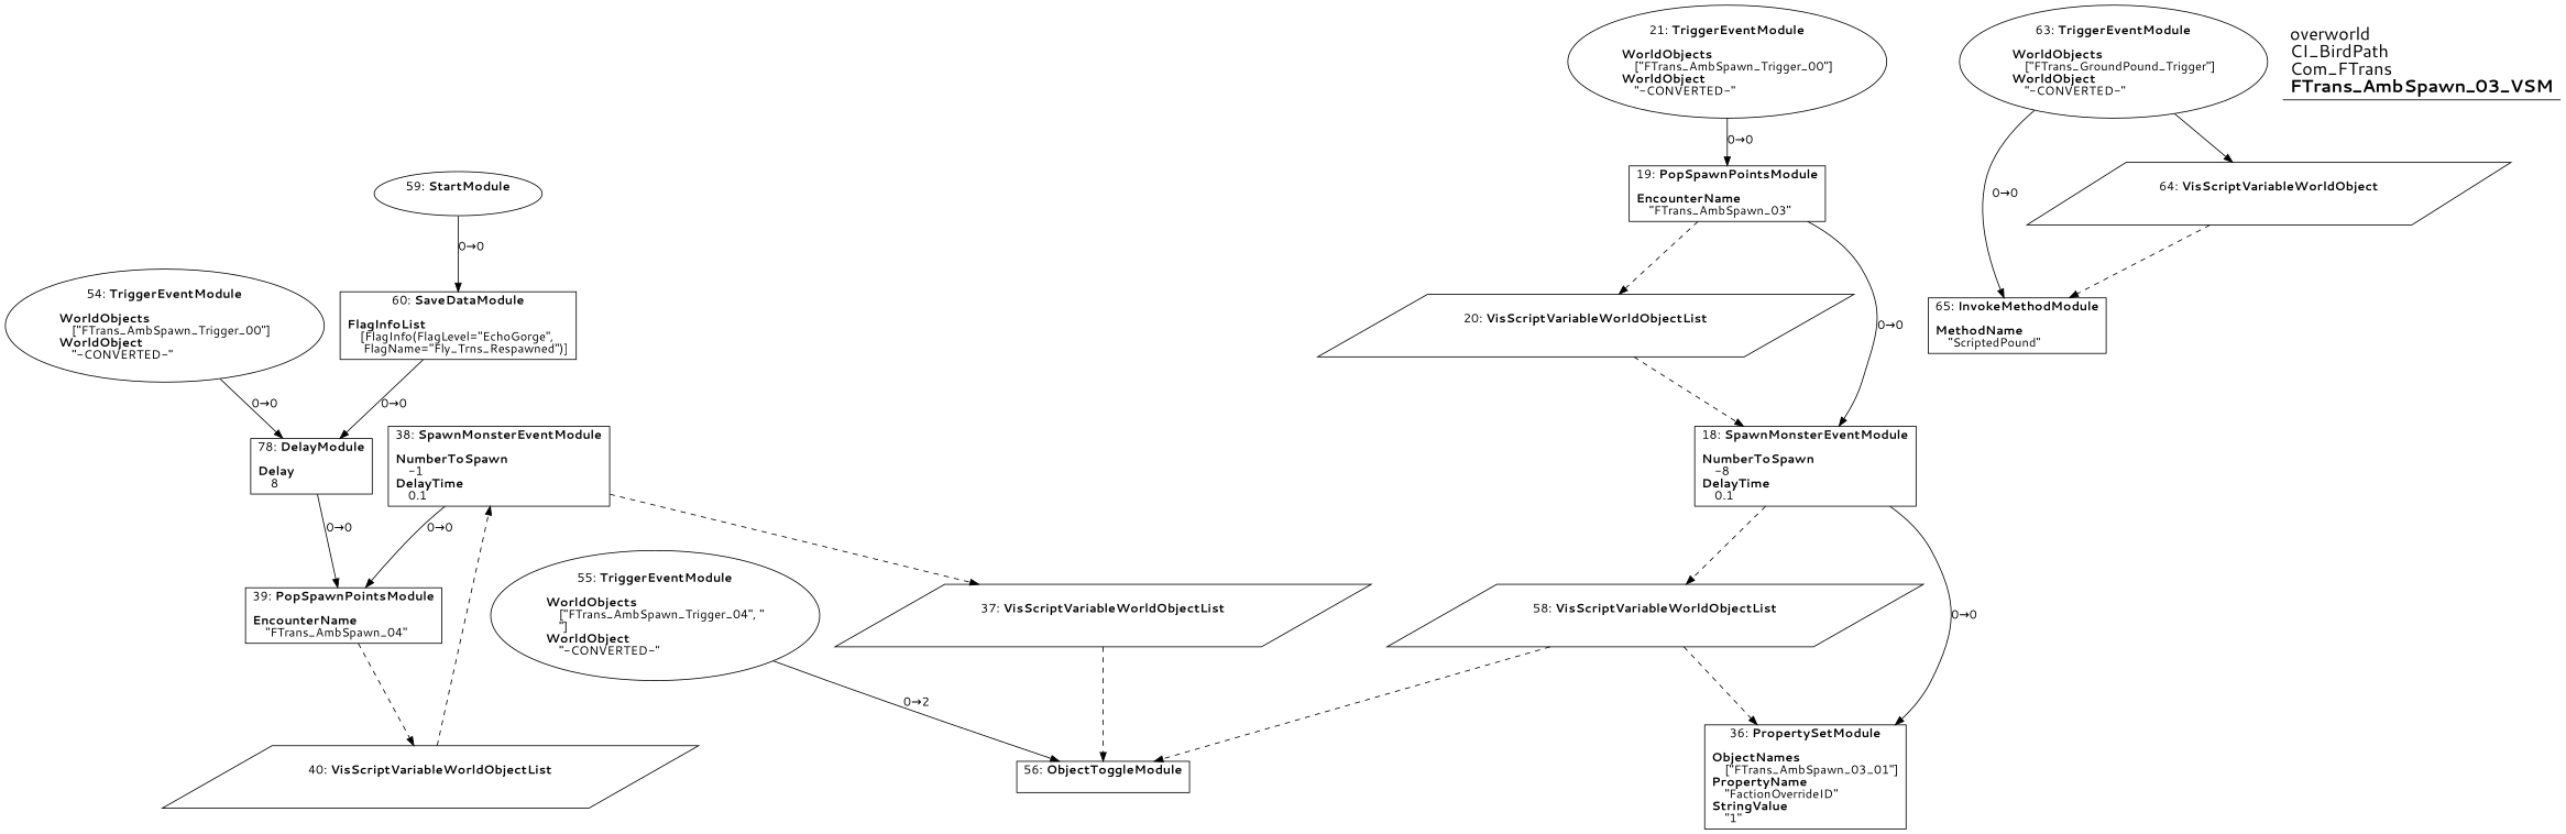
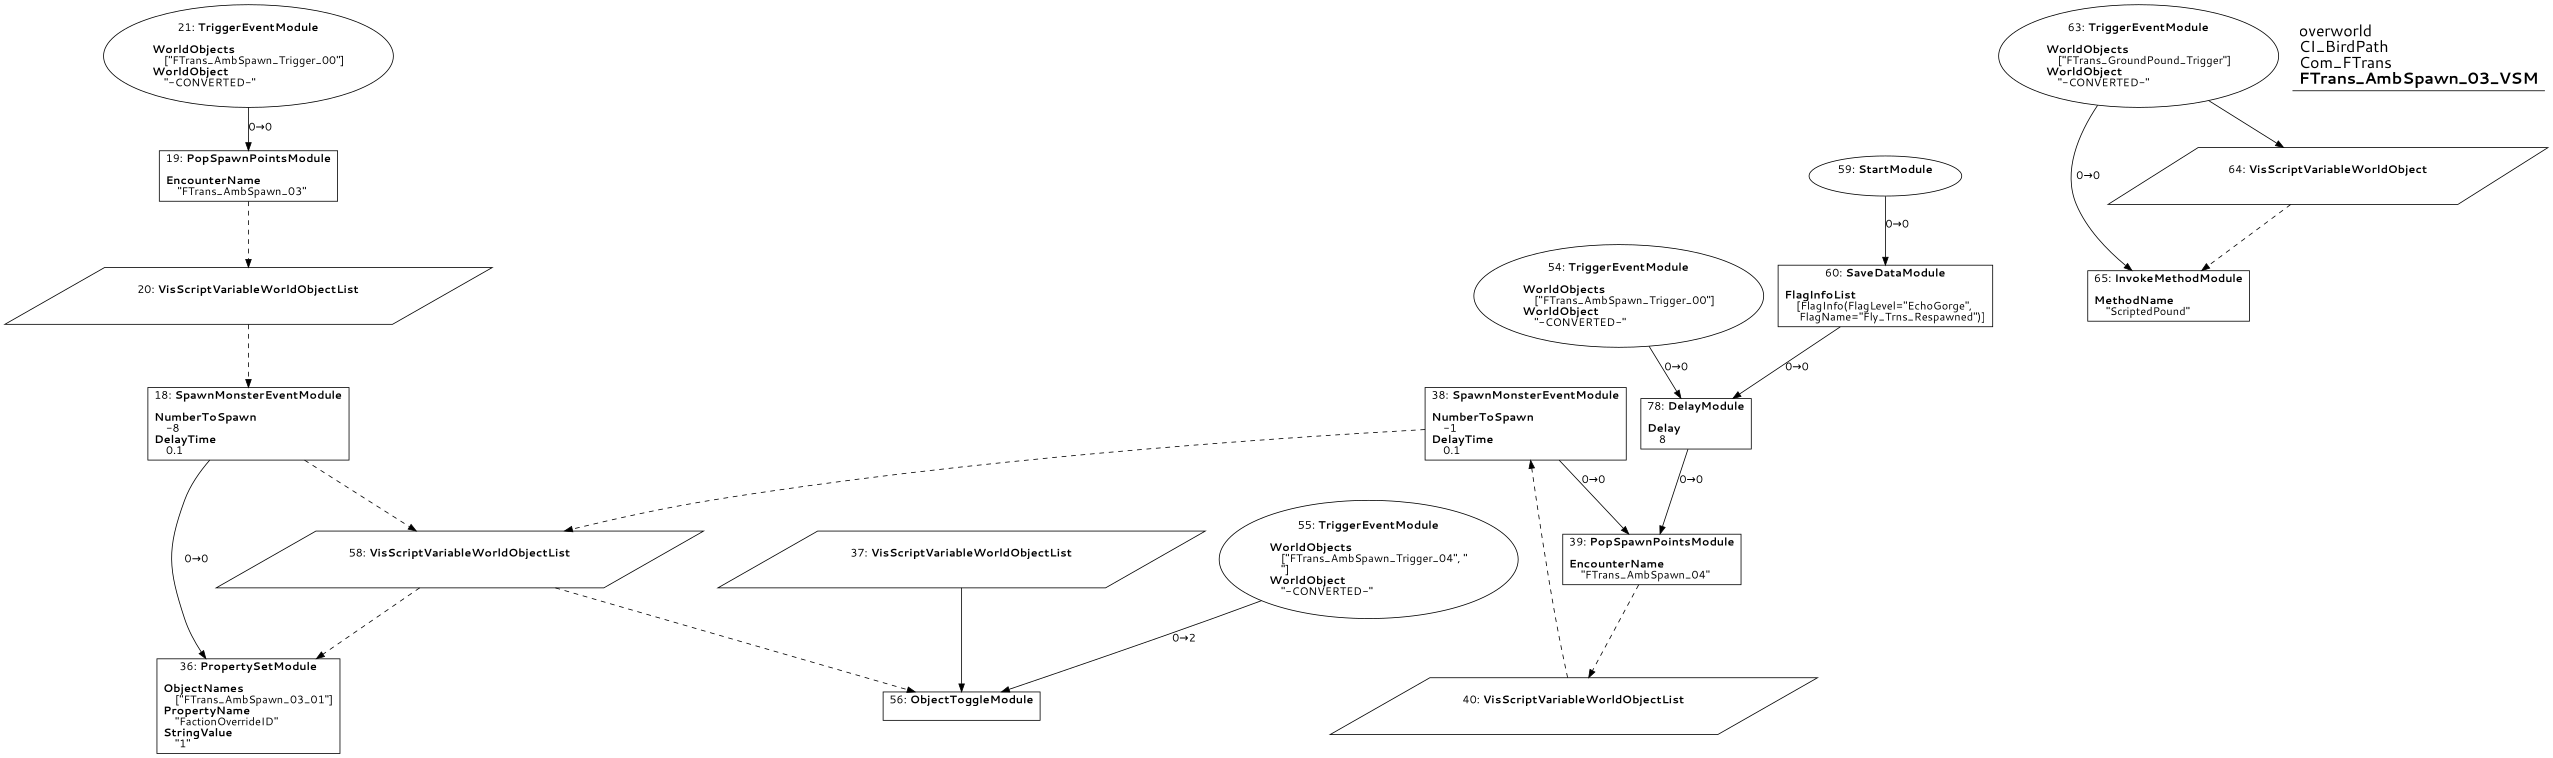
  digraph {
    fontname="Segoe UI"
    splines=spline
    node [fontname="Segoe UI" shape=box]
    edge [fontname="Segoe UI"]
    n1 [label=<18: <b>SpawnMonsterEventModule</b><br/><br/><b>NumberToSpawn</b><br align="left"/>    -8<br align="left"/><b>DelayTime</b><br align="left"/>    0.1<br align="left"/>>]
    n2 [label=<36: <b>PropertySetModule</b><br/><br/><b>ObjectNames</b><br align="left"/>    [&quot;FTrans_AmbSpawn_03_01&quot;]<br align="left"/><b>PropertyName</b><br align="left"/>    &quot;FactionOverrideID&quot;<br align="left"/><b>StringValue</b><br align="left"/>    &quot;1&quot;<br align="left"/>>]
    n3 [label=<58: <b>VisScriptVariableWorldObjectList</b><br/><br/>> shape=parallelogram]
    n4 [label=<56: <b>ObjectToggleModule</b><br/><br/>>]
    n5 [label=<20: <b>VisScriptVariableWorldObjectList</b><br/><br/>> shape=parallelogram]
    n6 [label=<19: <b>PopSpawnPointsModule</b><br/><br/><b>EncounterName</b><br align="left"/>    &quot;FTrans_AmbSpawn_03&quot;<br align="left"/>>]
    n7 [label=<21: <b>TriggerEventModule</b><br/><br/><b>WorldObjects</b><br align="left"/>    [&quot;FTrans_AmbSpawn_Trigger_00&quot;]<br align="left"/><b>WorldObject</b><br align="left"/>    &quot;-CONVERTED-&quot;<br align="left"/>> shape=oval]
    n8 [label=<37: <b>VisScriptVariableWorldObjectList</b><br/><br/>> shape=parallelogram]
    n9 [label=<38: <b>SpawnMonsterEventModule</b><br/><br/><b>NumberToSpawn</b><br align="left"/>    -1<br align="left"/><b>DelayTime</b><br align="left"/>    0.1<br align="left"/>>]
    n10 [label=<39: <b>PopSpawnPointsModule</b><br/><br/><b>EncounterName</b><br align="left"/>    &quot;FTrans_AmbSpawn_04&quot;<br align="left"/>>]
    n11 [label=<40: <b>VisScriptVariableWorldObjectList</b><br/><br/>> shape=parallelogram]
    n12 [label=<54: <b>TriggerEventModule</b><br/><br/><b>WorldObjects</b><br align="left"/>    [&quot;FTrans_AmbSpawn_Trigger_00&quot;]<br align="left"/><b>WorldObject</b><br align="left"/>    &quot;-CONVERTED-&quot;<br align="left"/>> shape=oval]
    n13 [label=<78: <b>DelayModule</b><br/><br/><b>Delay</b><br align="left"/>    8<br align="left"/>>]
    n14 [label=<55: <b>TriggerEventModule</b><br/><br/><b>WorldObjects</b><br align="left"/>    [&quot;FTrans_AmbSpawn_Trigger_04&quot;, &quot;<br align="left"/>    &quot;]<br align="left"/><b>WorldObject</b><br align="left"/>    &quot;-CONVERTED-&quot;<br align="left"/>> shape=oval]
    n15 [label=<59: <b>StartModule</b><br/><br/>> shape=oval]
    n16 [label=<60: <b>SaveDataModule</b><br/><br/><b>FlagInfoList</b><br align="left"/>    [FlagInfo(FlagLevel=&quot;EchoGorge&quot;,<br align="left"/>     FlagName=&quot;Fly_Trns_Respawned&quot;)]<br align="left"/>>]
    n17 [label=<63: <b>TriggerEventModule</b><br/><br/><b>WorldObjects</b><br align="left"/>    [&quot;FTrans_GroundPound_Trigger&quot;]<br align="left"/><b>WorldObject</b><br align="left"/>    &quot;-CONVERTED-&quot;<br align="left"/>> shape=oval]
    n18 [label=<65: <b>InvokeMethodModule</b><br/><br/><b>MethodName</b><br align="left"/>    &quot;ScriptedPound&quot;<br align="left"/>>]
    n19 [label=<64: <b>VisScriptVariableWorldObject</b><br/><br/>> shape=parallelogram]
    n20 [label=<<font point-size="20">overworld<br align="left"/>CI_BirdPath<br align="left"/>Com_FTrans<br align="left"/><b>FTrans_AmbSpawn_03_VSM</b><br align="left"/></font>> shape=underline]
    n1 -> n2 [label="0→0"]
    n1 -> n3 [style=dashed]
    n3 -> n2 [style=dashed]
    n3 -> n4 [style=dashed]
    n5 -> n1 [style=dashed]
-   n6 -> n1 [label="0→0"]
    n6 -> n5 [style=dashed]
    n7 -> n6 [label="0→0"]
-   n8 -> n4 [style=dashed]
-   n9 -> n8 [style=dashed]
+   n8 -> n4 [style=solid]
+   n9 -> n3 [style=dashed]
    n9 -> n10 [label="0→0"]
    n10 -> n11 [style=dashed]
    n11 -> n9 [style=dashed]
    n12 -> n13 [label="0→0"]
    n13 -> n10 [label="0→0"]
    n14 -> n4 [label="0→2"]
    n15 -> n16 [label="0→0"]
    n16 -> n13 [label="0→0"]
    n17 -> n18 [label="0→0"]
    n17 -> n19 [style=solid]
    n19 -> n18 [style=dashed]
  }
